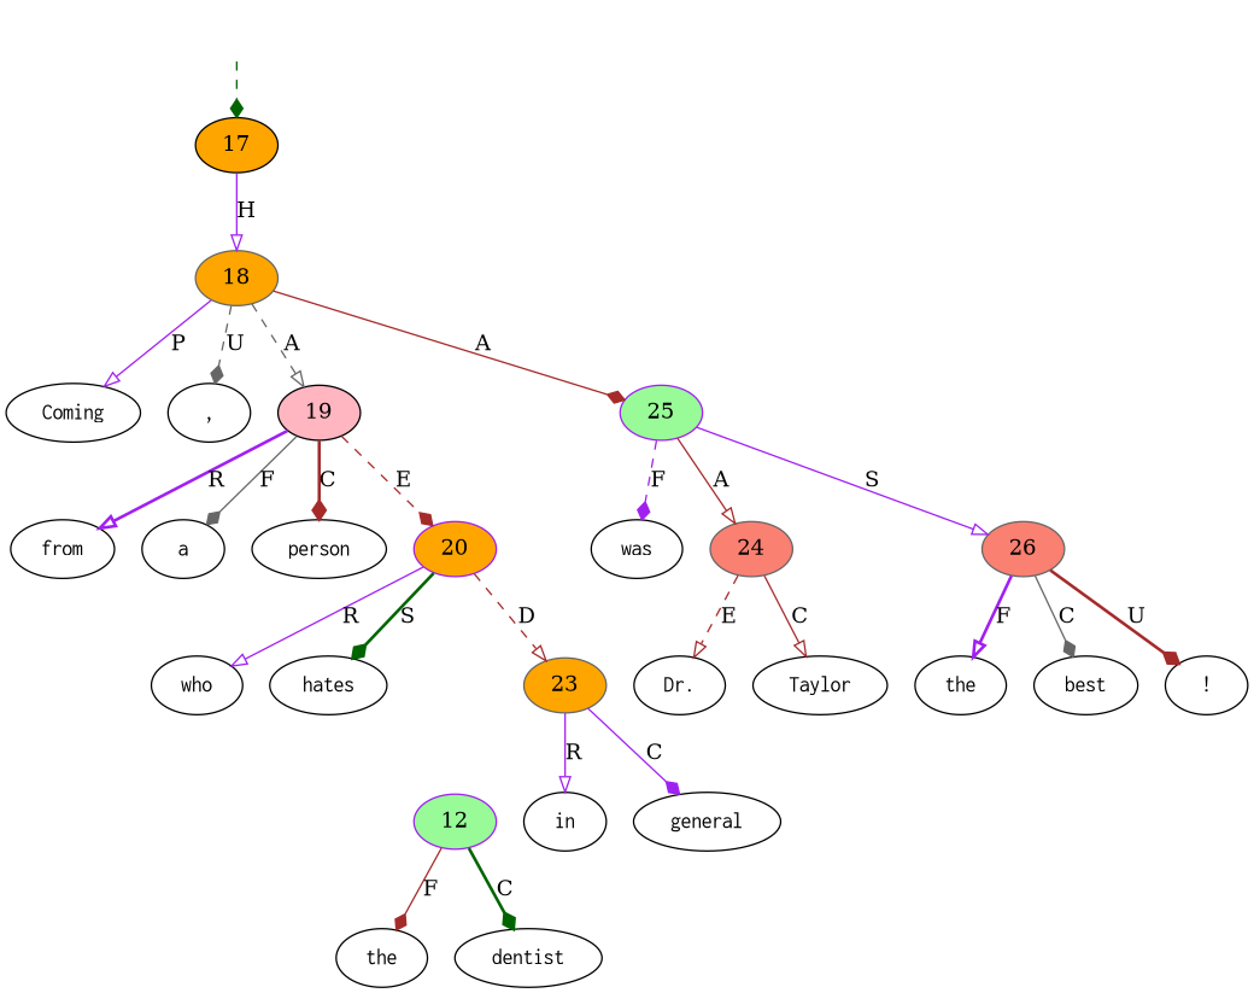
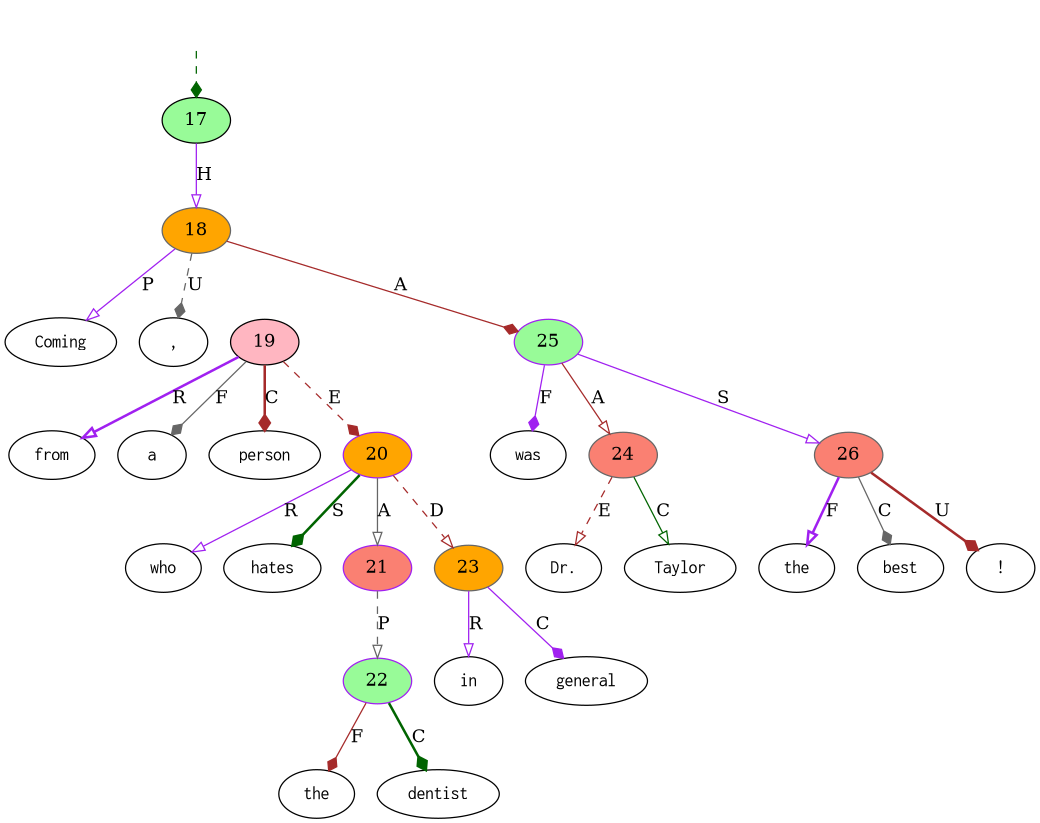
  digraph {
    node [shape=oval]
    edge [arrowhead=onormal color=purple style=solid]
    top [style=invis shape=""]
-   17 [color=black fillcolor=orange style=filled shape=""]
+   17 [color=black fillcolor=palegreen style=filled shape=""]
    18 [color=gray40 fillcolor=orange style=filled shape=""]
    n4 [label=<<table align="center" border="0" cellspacing="0"><tr><td colspan="2"><font face="Courier">Coming</font></td></tr></table>>]
    n5 [label=<<table align="center" border="0" cellspacing="0"><tr><td colspan="2"><font face="Courier">,</font></td></tr></table>>]
    19 [color=black fillcolor=lightpink style=filled shape=""]
    25 [color=purple fillcolor=palegreen style=filled shape=""]
    n8 [label=<<table align="center" border="0" cellspacing="0"><tr><td colspan="2"><font face="Courier">from</font></td></tr></table>>]
    n9 [label=<<table align="center" border="0" cellspacing="0"><tr><td colspan="2"><font face="Courier">a</font></td></tr></table>>]
    n10 [label=<<table align="center" border="0" cellspacing="0"><tr><td colspan="2"><font face="Courier">person</font></td></tr></table>>]
    n11 [label=<<table align="center" border="0" cellspacing="0"><tr><td colspan="2"><font face="Courier">who</font></td></tr></table>>]
    n12 [label=<<table align="center" border="0" cellspacing="0"><tr><td colspan="2"><font face="Courier">hates</font></td></tr></table>>]
    n13 [label=<<table align="center" border="0" cellspacing="0"><tr><td colspan="2"><font face="Courier">the</font></td></tr></table>>]
    n14 [label=<<table align="center" border="0" cellspacing="0"><tr><td colspan="2"><font face="Courier">dentist</font></td></tr></table>>]
    n15 [label=<<table align="center" border="0" cellspacing="0"><tr><td colspan="2"><font face="Courier">in</font></td></tr></table>>]
    n16 [label=<<table align="center" border="0" cellspacing="0"><tr><td colspan="2"><font face="Courier">general</font></td></tr></table>>]
    n17 [label=<<table align="center" border="0" cellspacing="0"><tr><td colspan="2"><font face="Courier">Dr.</font></td></tr></table>>]
    n18 [label=<<table align="center" border="0" cellspacing="0"><tr><td colspan="2"><font face="Courier">Taylor</font></td></tr></table>>]
    n19 [label=<<table align="center" border="0" cellspacing="0"><tr><td colspan="2"><font face="Courier">was</font></td></tr></table>>]
    n20 [label=<<table align="center" border="0" cellspacing="0"><tr><td colspan="2"><font face="Courier">the</font></td></tr></table>>]
    n21 [label=<<table align="center" border="0" cellspacing="0"><tr><td colspan="2"><font face="Courier">best</font></td></tr></table>>]
    n22 [label=<<table align="center" border="0" cellspacing="0"><tr><td colspan="2"><font face="Courier">!</font></td></tr></table>>]
    20 [color=purple fillcolor=orange style=filled shape=""]
    24 [color=gray40 fillcolor=salmon style=filled shape=""]
    26 [color=gray40 fillcolor=salmon style=filled shape=""]
+   21 [color=purple fillcolor=salmon style=filled shape=""]
    23 [color=gray40 fillcolor=orange style=filled shape=""]
-   22 [color=purple fillcolor=palegreen style=filled label=12 shape=""]
+   22 [color=purple fillcolor=palegreen style=filled shape=""]
    top -> 17 [arrowhead=diamond color=darkgreen style=dashed]
    17 -> 18 [label=H]
    18 -> n4 [label=P]
    18 -> n5 [arrowhead=diamond color=gray40 label=U style=dashed]
-   18 -> 19 [color=gray40 label=A style=dashed]
    18 -> 25 [arrowhead=diamond color=brown label=A]
    19 -> n8 [label=R style=bold]
    19 -> n9 [arrowhead=diamond color=gray40 label=F]
    19 -> n10 [arrowhead=diamond color=brown label=C style=bold]
    19 -> 20 [arrowhead=diamond color=brown label=E style=dashed]
-   25 -> n19 [arrowhead=diamond label=F style=dashed]
+   25 -> n19 [arrowhead=diamond label=F]
    25 -> 24 [color=brown label=A]
    25 -> 26 [label=S]
    20 -> n11 [label=R]
    20 -> n12 [arrowhead=diamond color=darkgreen label=S style=bold]
+   20 -> 21 [color=gray40 label=A]
    20 -> 23 [color=brown label=D style=dashed]
    24 -> n17 [color=brown label=E style=dashed]
-   24 -> n18 [color=brown label=C]
+   24 -> n18 [color=darkgreen label=C]
    26 -> n20 [label=F style=bold]
    26 -> n21 [arrowhead=diamond color=gray40 label=C]
    26 -> n22 [arrowhead=diamond color=brown label=U style=bold]
+   21 -> 22 [color=gray40 label=P style=dashed]
    23 -> n15 [label=R]
    23 -> n16 [arrowhead=diamond label=C]
    22 -> n13 [arrowhead=diamond color=brown label=F]
    22 -> n14 [arrowhead=diamond color=darkgreen label=C style=bold]
  }
